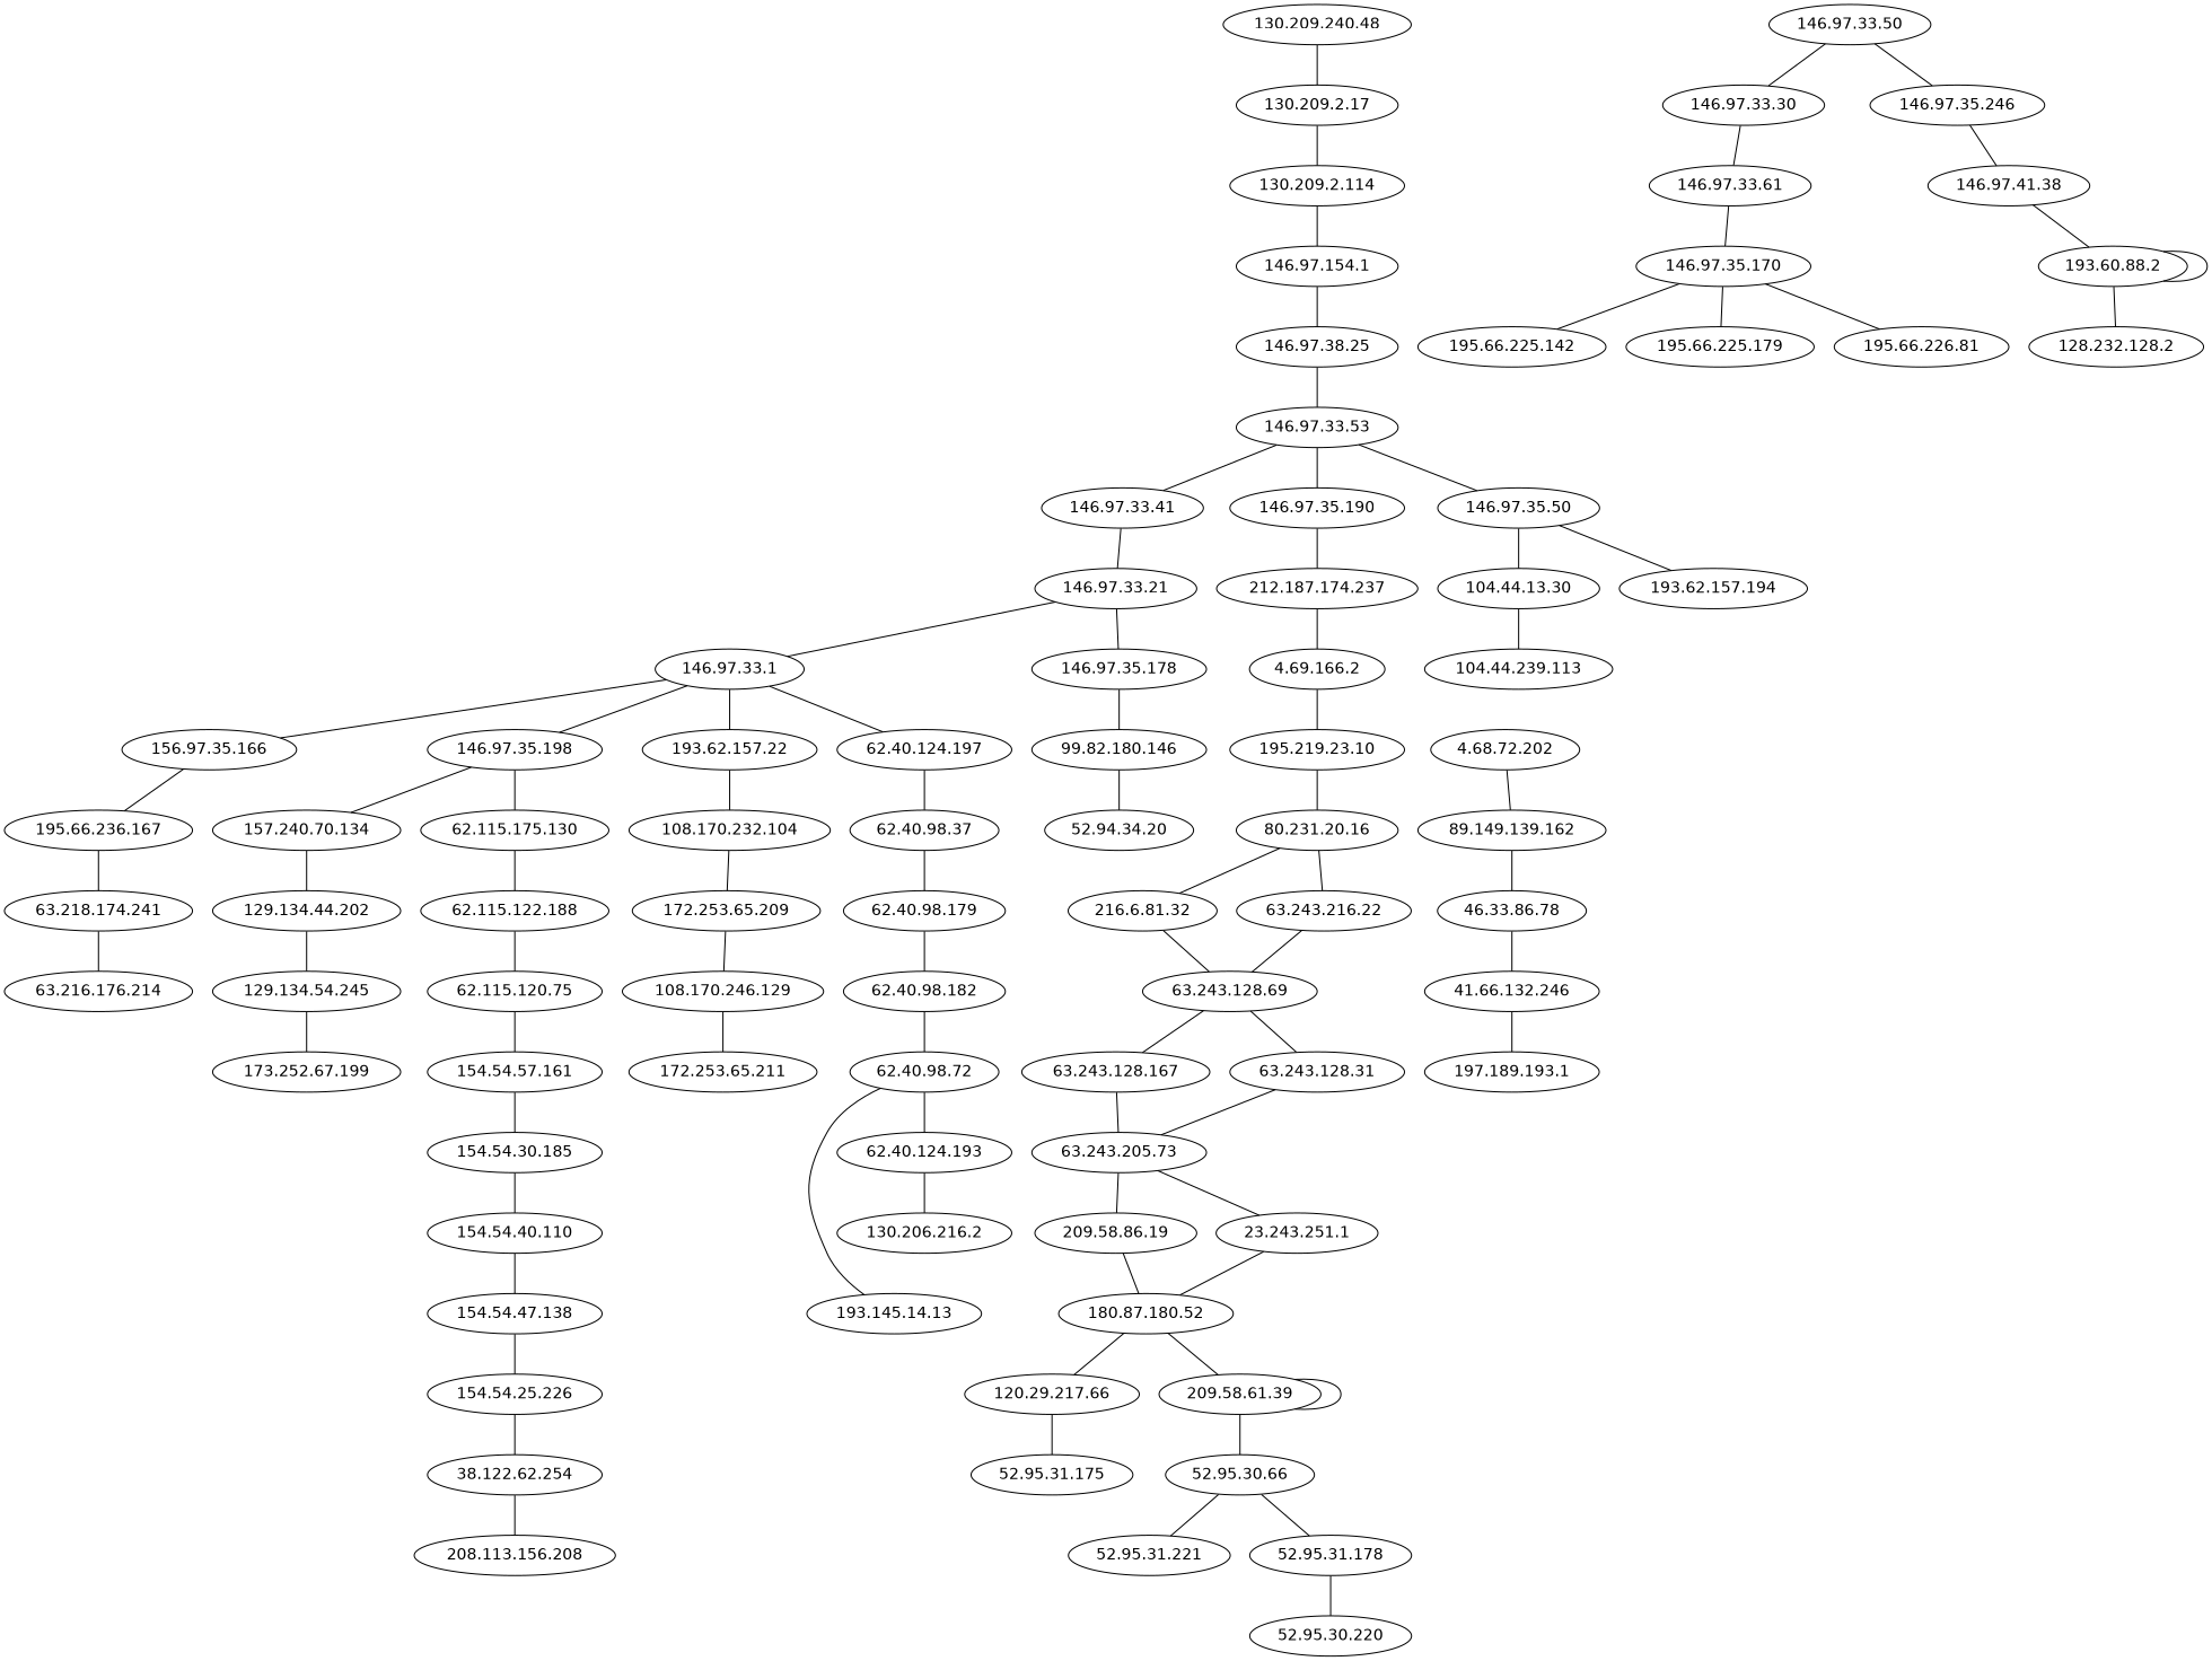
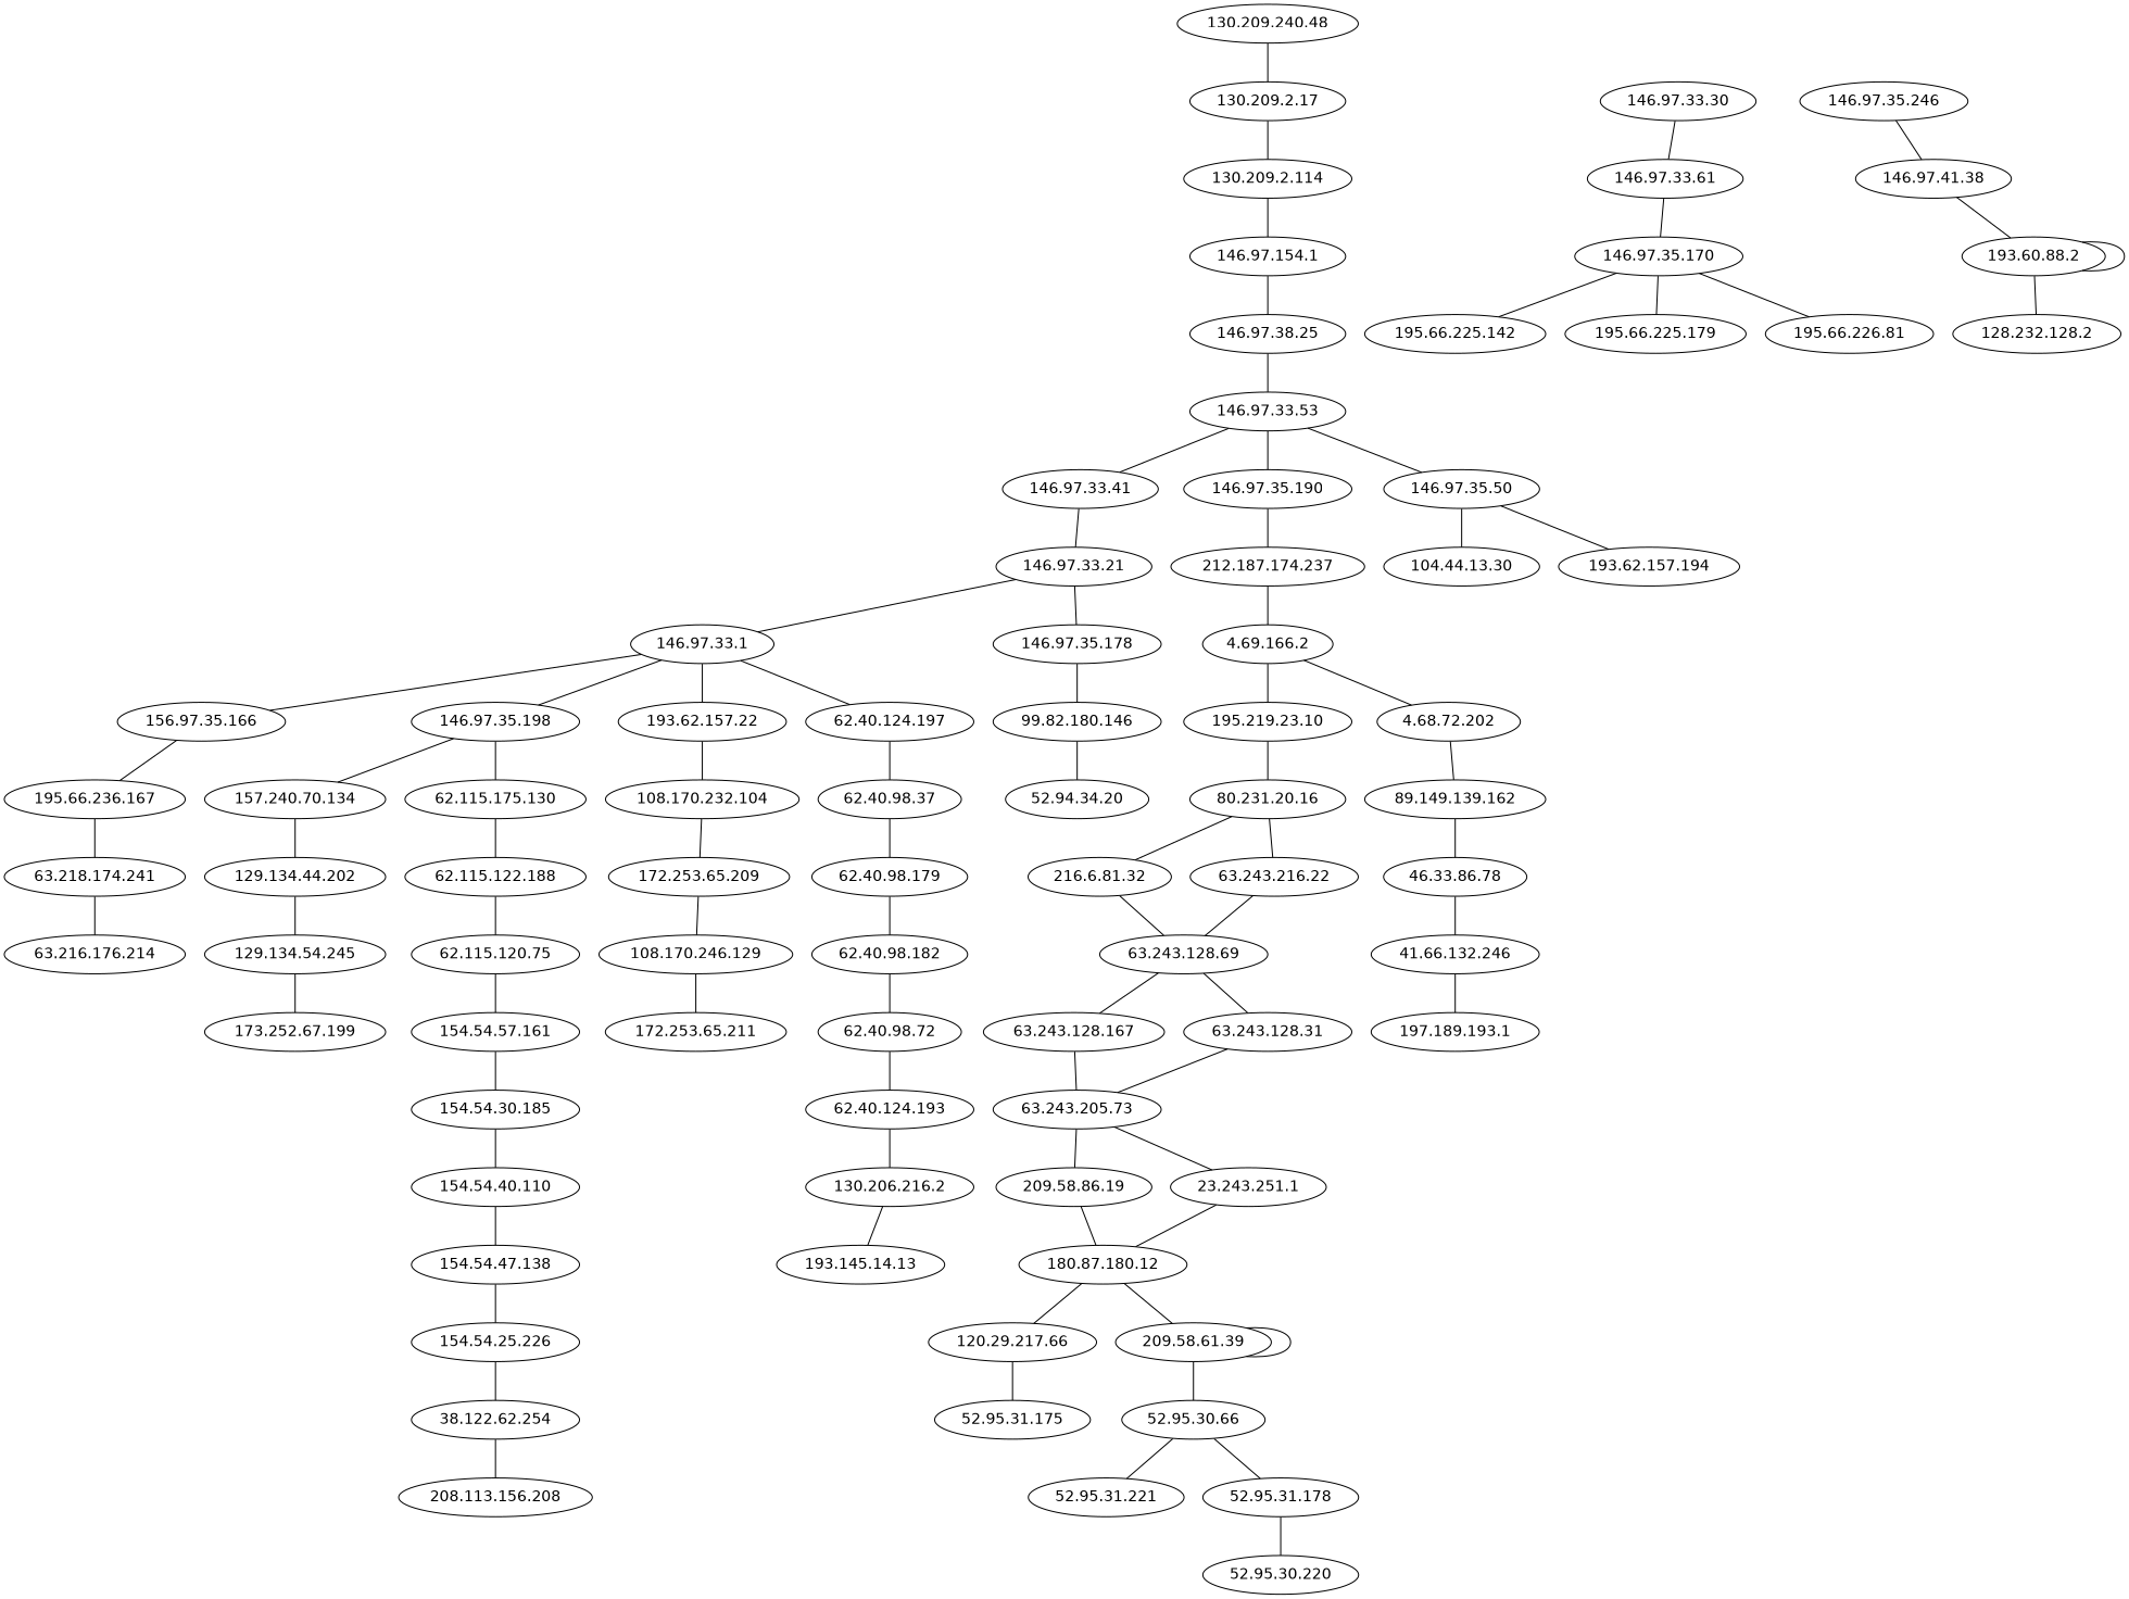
  graph {
    fontname="DejaVu Sans"
    node [fontname="DejaVu Sans"]
    edge [fontname="DejaVu Sans"]
    "104.44.13.30"
-   "104.44.239.113"
    "108.170.232.104"
    "172.253.65.209"
    "108.170.246.129"
    "172.253.65.211"
    "120.29.217.66"
    "52.95.31.175"
    "129.134.44.202"
    "129.134.54.245"
    "173.252.67.199"
    "130.206.216.2"
    "193.145.14.13"
    "130.209.2.114"
    "146.97.154.1"
    "146.97.38.25"
    "146.97.33.53"
    "130.209.2.17"
    "130.209.240.48"
    "146.97.33.41"
    "146.97.35.190"
    "146.97.35.50"
    n23 [label="156.97.35.166"]
    "146.97.33.1"
    "146.97.35.198"
    "193.62.157.22"
    "62.40.124.197"
    "195.66.236.167"
    "157.240.70.134"
    "62.115.175.130"
    "62.40.98.37"
    "63.218.174.241"
    "62.115.122.188"
    "62.40.98.179"
    "146.97.33.21"
    "146.97.35.178"
    "99.82.180.146"
    "52.94.34.20"
    "146.97.33.30"
    "146.97.33.61"
    "146.97.35.170"
    "195.66.225.142"
    "195.66.225.179"
    "195.66.226.81"
-   "146.97.33.50"
    "146.97.35.246"
    "146.97.41.38"
    "193.60.88.2"
    "212.187.174.237"
    "193.62.157.194"
    "4.69.166.2"
    "63.216.176.214"
    "195.219.23.10"
    "4.68.72.202"
    "62.115.120.75"
    "128.232.128.2"
    "154.54.25.226"
    "38.122.62.254"
    "208.113.156.208"
    "154.54.30.185"
    "154.54.40.110"
    "154.54.47.138"
    "154.54.57.161"
-   "180.87.180.12" [label="180.87.180.52"]
+   "180.87.180.12"
    "209.58.61.39"
    "52.95.30.66"
    "52.95.31.221"
    "52.95.31.178"
    "80.231.20.16"
    "216.6.81.32"
    "63.243.216.22"
    "63.243.128.69"
    "209.58.86.19"
    "89.149.139.162"
    "63.243.128.167"
    "63.243.128.31"
    "63.243.205.73"
    "46.33.86.78"
    "41.66.132.246"
    "197.189.193.1"
    "52.95.30.220"
    "62.40.124.193"
    "62.40.98.182"
    "62.40.98.72"
    n85 [label="23.243.251.1"]
-   "104.44.13.30" -- "104.44.239.113"
    "108.170.232.104" -- "172.253.65.209"
    "172.253.65.209" -- "108.170.246.129"
    "108.170.246.129" -- "172.253.65.211"
    "120.29.217.66" -- "52.95.31.175"
    "129.134.44.202" -- "129.134.54.245"
    "129.134.54.245" -- "173.252.67.199"
-   "62.40.98.72" -- "193.145.14.13"
+   "130.206.216.2" -- "193.145.14.13"
    "130.209.2.114" -- "146.97.154.1"
    "146.97.154.1" -- "146.97.38.25"
    "146.97.38.25" -- "146.97.33.53"
    "146.97.33.53" -- "146.97.33.41"
    "146.97.33.53" -- "146.97.35.190"
    "146.97.33.53" -- "146.97.35.50"
    "130.209.2.17" -- "130.209.2.114"
    "130.209.240.48" -- "130.209.2.17"
    "146.97.33.41" -- "146.97.33.21"
    "146.97.35.190" -- "212.187.174.237"
    "146.97.35.50" -- "104.44.13.30"
    "146.97.35.50" -- "193.62.157.194"
    n23 -- "195.66.236.167"
    "146.97.33.1" -- n23
    "146.97.33.1" -- "146.97.35.198"
    "146.97.33.1" -- "193.62.157.22"
    "146.97.33.1" -- "62.40.124.197"
    "146.97.35.198" -- "157.240.70.134"
    "146.97.35.198" -- "62.115.175.130"
    "193.62.157.22" -- "108.170.232.104"
    "62.40.124.197" -- "62.40.98.37"
    "195.66.236.167" -- "63.218.174.241"
    "157.240.70.134" -- "129.134.44.202"
    "62.115.175.130" -- "62.115.122.188"
    "62.40.98.37" -- "62.40.98.179"
    "63.218.174.241" -- "63.216.176.214"
    "62.115.122.188" -- "62.115.120.75"
    "62.40.98.179" -- "62.40.98.182"
    "146.97.33.21" -- "146.97.33.1"
    "146.97.33.21" -- "146.97.35.178"
    "146.97.35.178" -- "99.82.180.146"
    "99.82.180.146" -- "52.94.34.20"
    "146.97.33.30" -- "146.97.33.61"
    "146.97.33.61" -- "146.97.35.170"
    "146.97.35.170" -- "195.66.225.142"
    "146.97.35.170" -- "195.66.225.179"
    "146.97.35.170" -- "195.66.226.81"
-   "146.97.33.50" -- "146.97.33.30"
-   "146.97.33.50" -- "146.97.35.246"
    "146.97.35.246" -- "146.97.41.38"
    "146.97.41.38" -- "193.60.88.2"
    "193.60.88.2" -- "193.60.88.2"
    "193.60.88.2" -- "128.232.128.2"
    "212.187.174.237" -- "4.69.166.2"
    "4.69.166.2" -- "195.219.23.10"
+   "4.69.166.2" -- "4.68.72.202"
    "195.219.23.10" -- "80.231.20.16"
    "4.68.72.202" -- "89.149.139.162"
    "62.115.120.75" -- "154.54.57.161"
    "154.54.25.226" -- "38.122.62.254"
    "38.122.62.254" -- "208.113.156.208"
    "154.54.30.185" -- "154.54.40.110"
    "154.54.40.110" -- "154.54.47.138"
    "154.54.47.138" -- "154.54.25.226"
    "154.54.57.161" -- "154.54.30.185"
    "180.87.180.12" -- "120.29.217.66"
    "180.87.180.12" -- "209.58.61.39"
    "209.58.61.39" -- "209.58.61.39"
    "209.58.61.39" -- "52.95.30.66"
    "52.95.30.66" -- "52.95.31.221"
    "52.95.30.66" -- "52.95.31.178"
    "52.95.31.178" -- "52.95.30.220"
    "80.231.20.16" -- "216.6.81.32"
    "80.231.20.16" -- "63.243.216.22"
    "216.6.81.32" -- "63.243.128.69"
    "63.243.216.22" -- "63.243.128.69"
    "63.243.128.69" -- "63.243.128.167"
    "63.243.128.69" -- "63.243.128.31"
    "209.58.86.19" -- "180.87.180.12"
    "89.149.139.162" -- "46.33.86.78"
    "63.243.128.167" -- "63.243.205.73"
    "63.243.128.31" -- "63.243.205.73"
    "63.243.205.73" -- "209.58.86.19"
    "63.243.205.73" -- n85
    "46.33.86.78" -- "41.66.132.246"
    "41.66.132.246" -- "197.189.193.1"
    "62.40.124.193" -- "130.206.216.2"
    "62.40.98.182" -- "62.40.98.72"
    "62.40.98.72" -- "62.40.124.193"
    n85 -- "180.87.180.12"
  }
